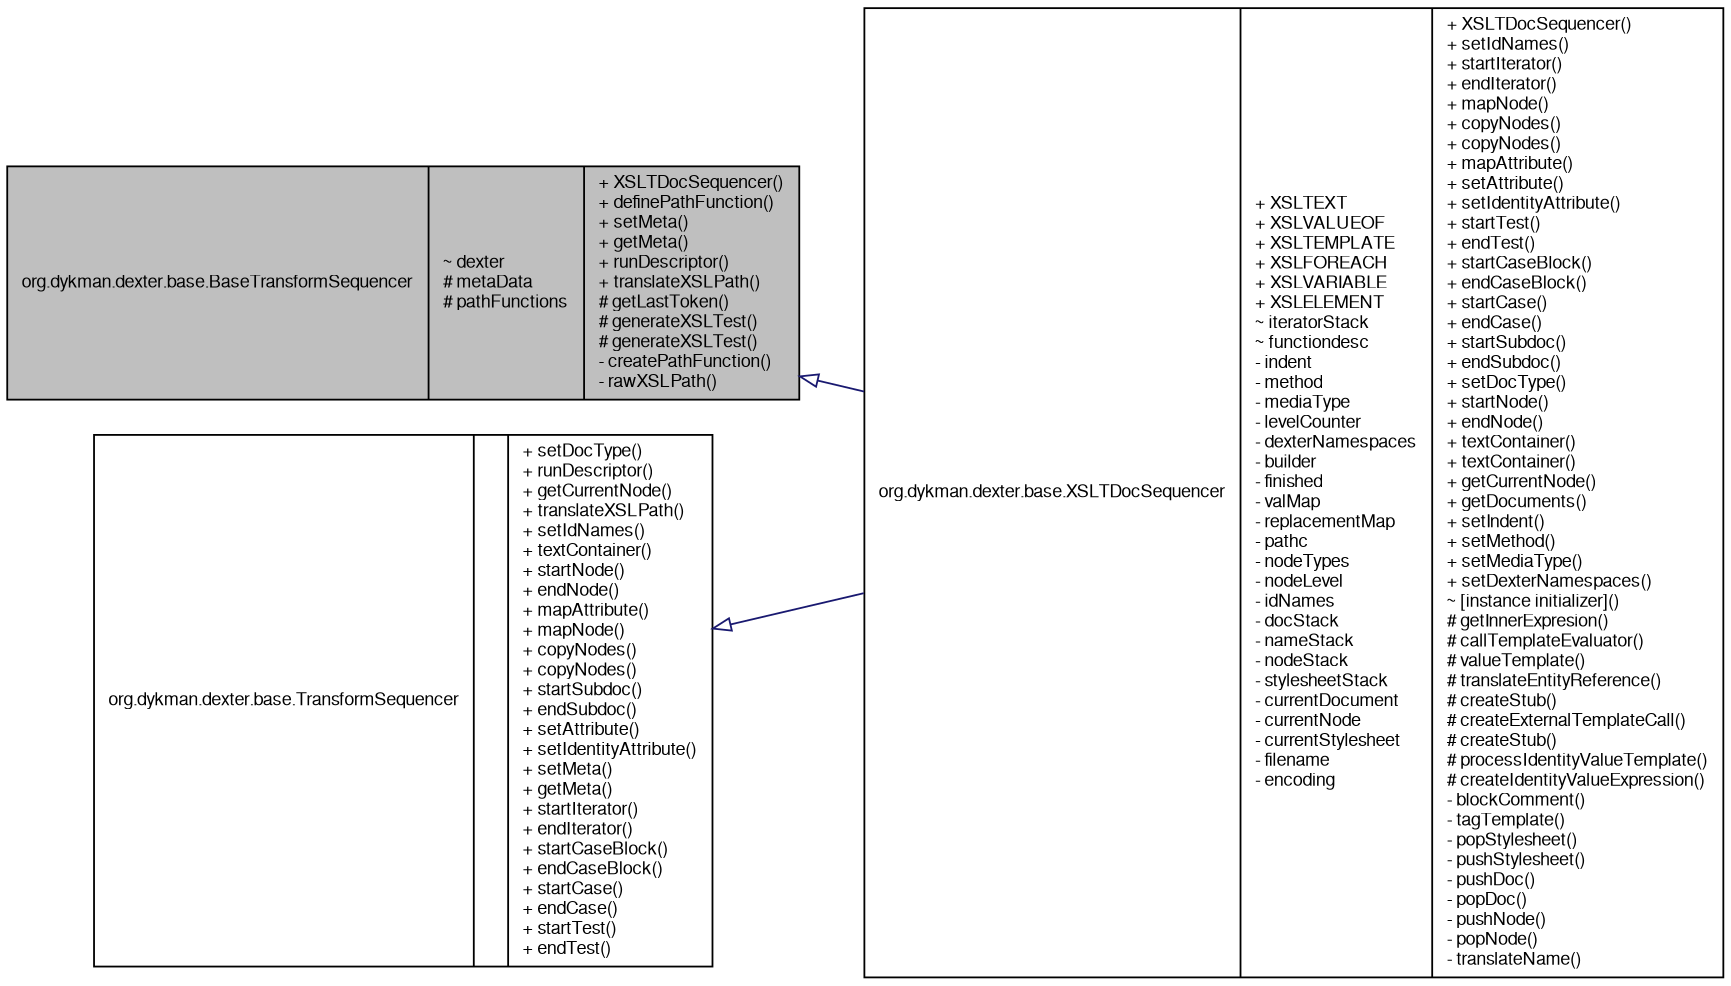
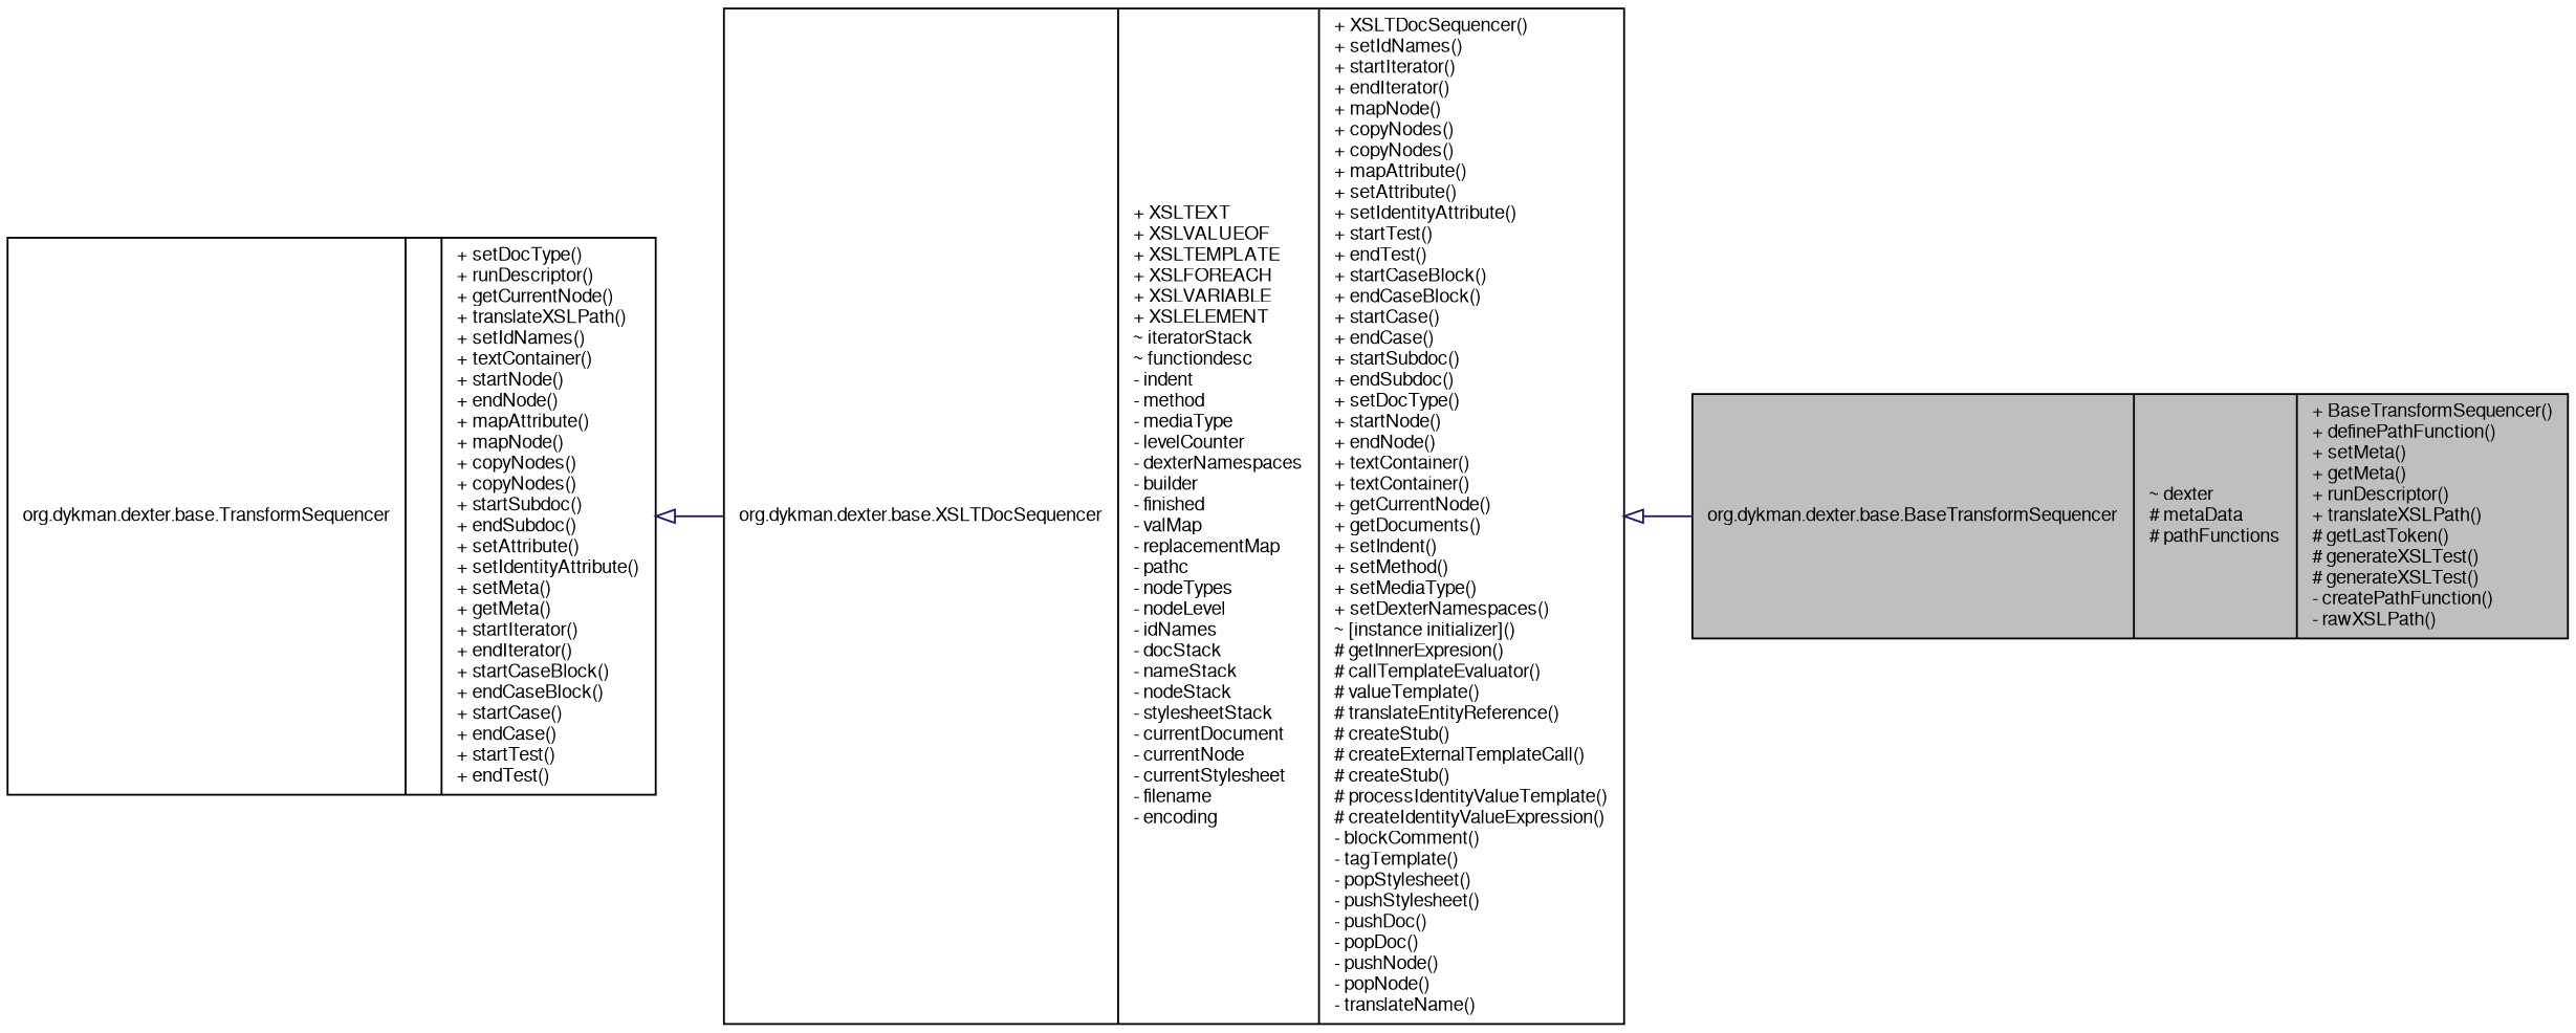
  digraph {
    rankdir=LR
    node [color=black fontname=FreeSans fontsize=10 shape=record]
    edge [arrowtail=empty color=midnightblue dir=back fontname=FreeSans fontsize=10 labelfontname=FreeSans labelfontsize=10 style=solid]
-   n1 [fillcolor=grey75 fontcolor=black height=0.2 label="{org.dykman.dexter.base.BaseTransformSequencer\n|~ dexter\l# metaData\l# pathFunctions\l|+ XSLTDocSequencer()\l+ definePathFunction()\l+ setMeta()\l+ getMeta()\l+ runDescriptor()\l+ translateXSLPath()\l# getLastToken()\l# generateXSLTest()\l# generateXSLTest()\l- createPathFunction()\l- rawXSLPath()\l}" style=filled width=0.4]
+   n1 [fillcolor=grey75 fontcolor=black height=0.2 label="{org.dykman.dexter.base.BaseTransformSequencer\n|~ dexter\l# metaData\l# pathFunctions\l|+ BaseTransformSequencer()\l+ definePathFunction()\l+ setMeta()\l+ getMeta()\l+ runDescriptor()\l+ translateXSLPath()\l# getLastToken()\l# generateXSLTest()\l# generateXSLTest()\l- createPathFunction()\l- rawXSLPath()\l}" style=filled width=0.4]
    n2 [height=0.2 label="{org.dykman.dexter.base.XSLTDocSequencer\n|+ XSLTEXT\l+ XSLVALUEOF\l+ XSLTEMPLATE\l+ XSLFOREACH\l+ XSLVARIABLE\l+ XSLELEMENT\l~ iteratorStack\l~ functiondesc\l- indent\l- method\l- mediaType\l- levelCounter\l- dexterNamespaces\l- builder\l- finished\l- valMap\l- replacementMap\l- pathc\l- nodeTypes\l- nodeLevel\l- idNames\l- docStack\l- nameStack\l- nodeStack\l- stylesheetStack\l- currentDocument\l- currentNode\l- currentStylesheet\l- filename\l- encoding\l|+ XSLTDocSequencer()\l+ setIdNames()\l+ startIterator()\l+ endIterator()\l+ mapNode()\l+ copyNodes()\l+ copyNodes()\l+ mapAttribute()\l+ setAttribute()\l+ setIdentityAttribute()\l+ startTest()\l+ endTest()\l+ startCaseBlock()\l+ endCaseBlock()\l+ startCase()\l+ endCase()\l+ startSubdoc()\l+ endSubdoc()\l+ setDocType()\l+ startNode()\l+ endNode()\l+ textContainer()\l+ textContainer()\l+ getCurrentNode()\l+ getDocuments()\l+ setIndent()\l+ setMethod()\l+ setMediaType()\l+ setDexterNamespaces()\l~ [instance initializer]()\l# getInnerExpresion()\l# callTemplateEvaluator()\l# valueTemplate()\l# translateEntityReference()\l# createStub()\l# createExternalTemplateCall()\l# createStub()\l# processIdentityValueTemplate()\l# createIdentityValueExpression()\l- blockComment()\l- tagTemplate()\l- popStylesheet()\l- pushStylesheet()\l- pushDoc()\l- popDoc()\l- pushNode()\l- popNode()\l- translateName()\l}" width=0.4]
    n3 [height=0.2 label="{org.dykman.dexter.base.TransformSequencer\n||+ setDocType()\l+ runDescriptor()\l+ getCurrentNode()\l+ translateXSLPath()\l+ setIdNames()\l+ textContainer()\l+ startNode()\l+ endNode()\l+ mapAttribute()\l+ mapNode()\l+ copyNodes()\l+ copyNodes()\l+ startSubdoc()\l+ endSubdoc()\l+ setAttribute()\l+ setIdentityAttribute()\l+ setMeta()\l+ getMeta()\l+ startIterator()\l+ endIterator()\l+ startCaseBlock()\l+ endCaseBlock()\l+ startCase()\l+ endCase()\l+ startTest()\l+ endTest()\l}" width=0.4]
-   n1 -> n2
+   n2 -> n1
    n3 -> n2
  }
